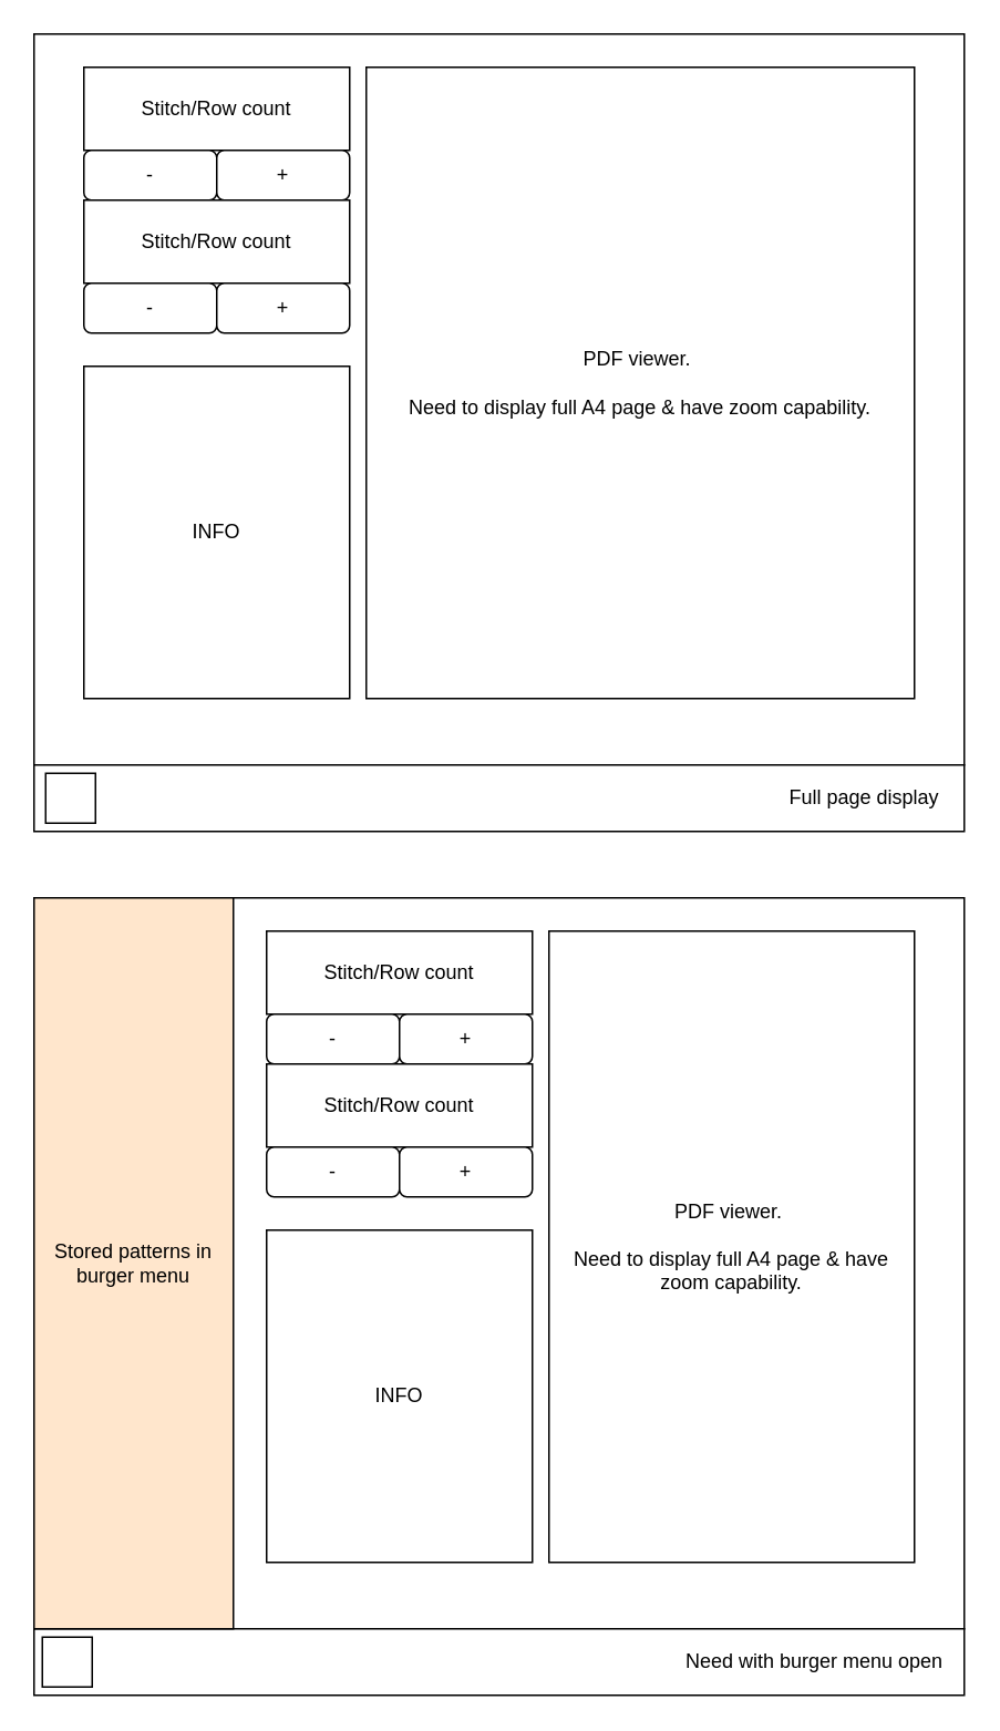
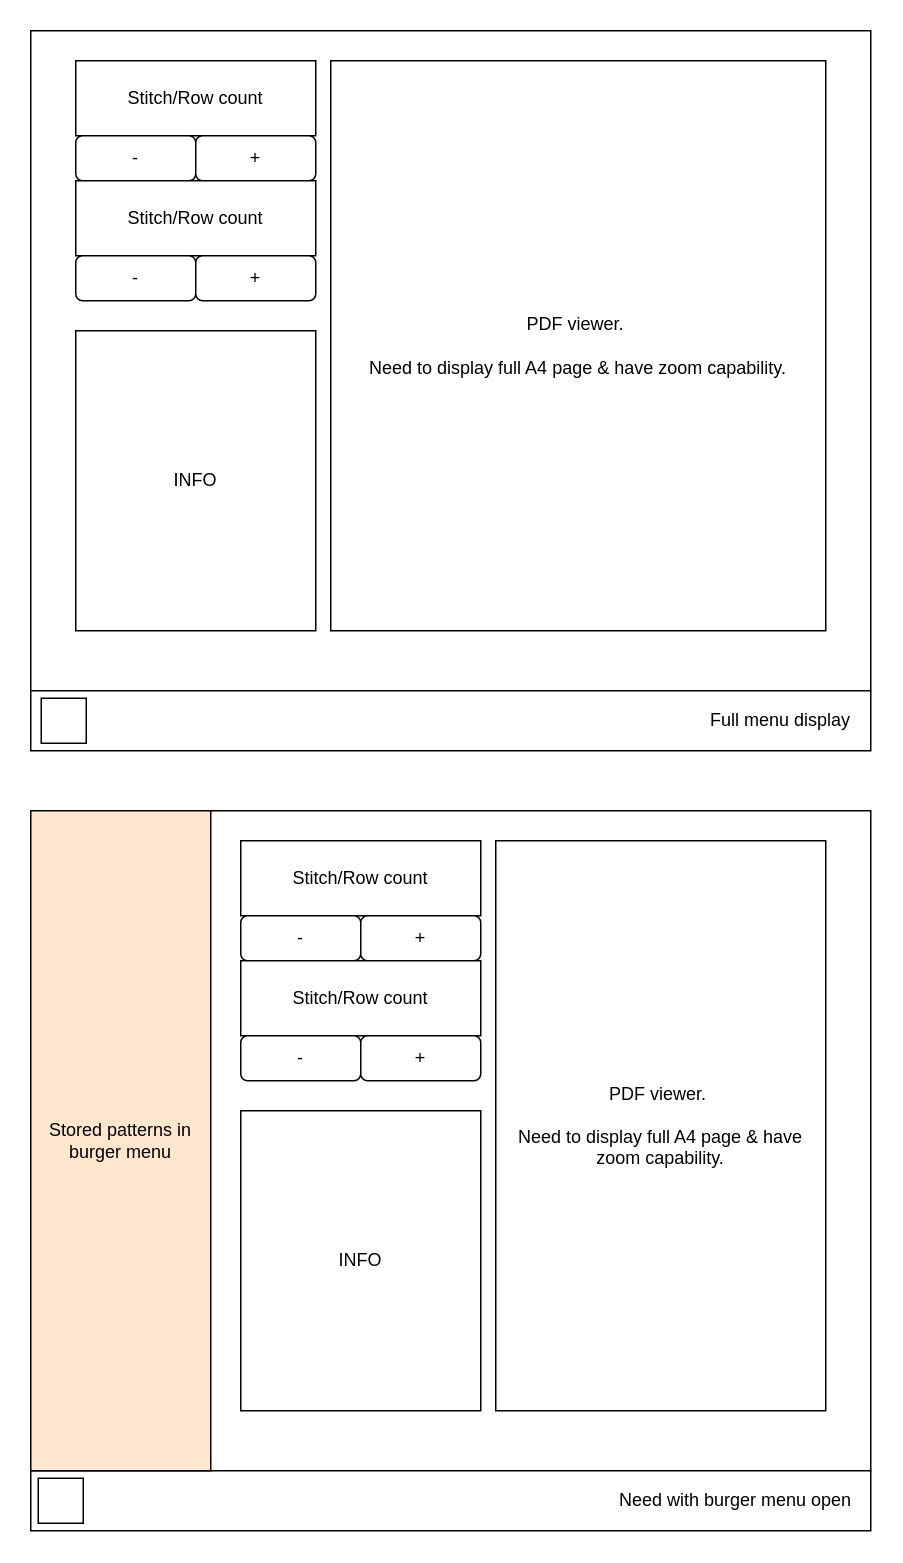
  <mxCell id="0" />
  <mxCell id="1" parent="0" />
  <mxCell id="2" value="" style="rounded=0;whiteSpace=wrap;html=1;" vertex="1" parent="1"><mxGeometry x="20" y="20" width="560" height="440" as="geometry" /></mxCell>
  <mxCell id="3" value="" style="rounded=0;whiteSpace=wrap;html=1;" vertex="1" parent="1"><mxGeometry x="20" y="460" width="560" height="40" as="geometry" /></mxCell>
  <mxCell id="4" value="Stitch/Row count" style="rounded=0;whiteSpace=wrap;html=1;" vertex="1" parent="1"><mxGeometry x="50" y="40" width="160" height="50" as="geometry" /></mxCell>
  <mxCell id="5" value="-" style="rounded=1;whiteSpace=wrap;html=1;" vertex="1" parent="1"><mxGeometry x="50" y="90" width="80" height="30" as="geometry" /></mxCell>
  <mxCell id="6" value="+" style="rounded=1;whiteSpace=wrap;html=1;" vertex="1" parent="1"><mxGeometry x="130" y="90" width="80" height="30" as="geometry" /></mxCell>
  <mxCell id="7" value="INFO" style="rounded=0;whiteSpace=wrap;html=1;" vertex="1" parent="1"><mxGeometry x="50" y="220" width="160" height="200" as="geometry" /></mxCell>
  <mxCell id="8" value="PDF viewer.&amp;nbsp;&lt;div&gt;&lt;br&gt;&lt;/div&gt;&lt;div&gt;Need to display full A4 page &amp;amp; have zoom capability.&lt;/div&gt;" style="rounded=0;whiteSpace=wrap;html=1;" vertex="1" parent="1"><mxGeometry x="220" y="40" width="330" height="380" as="geometry" /></mxCell>
  <mxCell id="9" style="edgeStyle=orthogonalEdgeStyle;rounded=0;orthogonalLoop=1;jettySize=auto;html=1;exitX=0.5;exitY=1;exitDx=0;exitDy=0;" edge="1" parent="1" source="4" target="4"><mxGeometry relative="1" as="geometry" /></mxCell>
  <mxCell id="10" value="Stitch/Row count" style="rounded=0;whiteSpace=wrap;html=1;" vertex="1" parent="1"><mxGeometry x="50" y="120" width="160" height="50" as="geometry" /></mxCell>
  <mxCell id="11" value="-" style="rounded=1;whiteSpace=wrap;html=1;" vertex="1" parent="1"><mxGeometry x="50" y="170" width="80" height="30" as="geometry" /></mxCell>
  <mxCell id="12" value="+" style="rounded=1;whiteSpace=wrap;html=1;" vertex="1" parent="1"><mxGeometry x="130" y="170" width="80" height="30" as="geometry" /></mxCell>
  <mxCell id="13" value="" style="rounded=0;whiteSpace=wrap;html=1;" vertex="1" parent="1"><mxGeometry x="20" y="540" width="560" height="440" as="geometry" /></mxCell>
  <mxCell id="14" value="" style="rounded=0;whiteSpace=wrap;html=1;" vertex="1" parent="1"><mxGeometry x="20" y="980" width="560" height="40" as="geometry" /></mxCell>
  <mxCell id="15" value="Stitch/Row count" style="rounded=0;whiteSpace=wrap;html=1;" vertex="1" parent="1"><mxGeometry x="160" y="560" width="160" height="50" as="geometry" /></mxCell>
  <mxCell id="16" value="-" style="rounded=1;whiteSpace=wrap;html=1;" vertex="1" parent="1"><mxGeometry x="160" y="610" width="80" height="30" as="geometry" /></mxCell>
  <mxCell id="17" value="+" style="rounded=1;whiteSpace=wrap;html=1;" vertex="1" parent="1"><mxGeometry x="240" y="610" width="80" height="30" as="geometry" /></mxCell>
  <mxCell id="18" value="INFO" style="rounded=0;whiteSpace=wrap;html=1;" vertex="1" parent="1"><mxGeometry x="160" y="740" width="160" height="200" as="geometry" /></mxCell>
  <mxCell id="19" value="PDF viewer.&amp;nbsp;&lt;div&gt;&lt;br&gt;&lt;/div&gt;&lt;div&gt;Need to display full A4 page &amp;amp; have zoom capability.&lt;/div&gt;" style="rounded=0;whiteSpace=wrap;html=1;" vertex="1" parent="1"><mxGeometry x="330" y="560" width="220" height="380" as="geometry" /></mxCell>
  <mxCell id="20" style="edgeStyle=orthogonalEdgeStyle;rounded=0;orthogonalLoop=1;jettySize=auto;html=1;exitX=0.5;exitY=1;exitDx=0;exitDy=0;" edge="1" parent="1" source="15" target="15"><mxGeometry relative="1" as="geometry" /></mxCell>
  <mxCell id="21" value="Stitch/Row count" style="rounded=0;whiteSpace=wrap;html=1;" vertex="1" parent="1"><mxGeometry x="160" y="640" width="160" height="50" as="geometry" /></mxCell>
  <mxCell id="22" value="-" style="rounded=1;whiteSpace=wrap;html=1;" vertex="1" parent="1"><mxGeometry x="160" y="690" width="80" height="30" as="geometry" /></mxCell>
  <mxCell id="23" value="+" style="rounded=1;whiteSpace=wrap;html=1;" vertex="1" parent="1"><mxGeometry x="240" y="690" width="80" height="30" as="geometry" /></mxCell>
  <mxCell id="24" value="Stored patterns in burger menu" style="rounded=0;whiteSpace=wrap;html=1;fillColor=#ffe6cc;" vertex="1" parent="1"><mxGeometry x="20" y="540" width="120" height="440" as="geometry" /></mxCell>
  <mxCell id="25" value="" style="rounded=0;whiteSpace=wrap;html=1;" vertex="1" parent="1"><mxGeometry x="27" y="465" width="30" height="30" as="geometry" /></mxCell>
  <mxCell id="26" value="" style="rounded=0;whiteSpace=wrap;html=1;" vertex="1" parent="1"><mxGeometry x="25" y="985" width="30" height="30" as="geometry" /></mxCell>
- <mxCell id="27" value="Full page display" style="text;html=1;align=center;verticalAlign=middle;whiteSpace=wrap;rounded=0;" vertex="1" parent="1"><mxGeometry x="460" y="465" width="120" height="30" as="geometry" /></mxCell>
+ <mxCell id="27" value="Full menu display" style="text;html=1;align=center;verticalAlign=middle;whiteSpace=wrap;rounded=0;" vertex="1" parent="1"><mxGeometry x="460" y="465" width="120" height="30" as="geometry" /></mxCell>
  <mxCell id="28" value="Need with burger menu open" style="text;html=1;align=center;verticalAlign=middle;whiteSpace=wrap;rounded=0;" vertex="1" parent="1"><mxGeometry x="400" y="985" width="180" height="30" as="geometry" /></mxCell>
